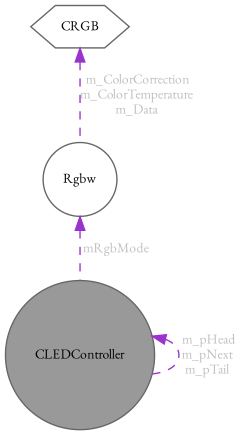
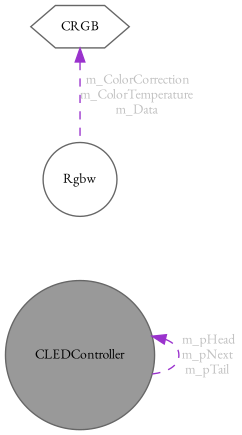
  digraph {
    fontname="EB Garamond"
    node [color=gray40 fillcolor=white fontname="EB Garamond" fontsize=10 shape=circle style=filled]
    edge [color=darkorchid3 dir=back fontcolor=grey fontname="EB Garamond" fontsize=10 labelfontname=Helvetica labelfontsize=10 style=dashed]
    n1 [fillcolor=grey60 fontcolor=black height=0.2 label=CLEDController width=0.4]
    n2 [height=0.2 label=CRGB shape=hexagon width=0.4]
    n3 [height=0.2 label=Rgbw width=0.4]
    n1 -> n1 [label=" m_pHead\nm_pNext\nm_pTail"]
    n2 -> n3 [label=" m_ColorCorrection\nm_ColorTemperature\nm_Data"]
-   n3 -> n1 [label=" mRgbMode"]
  }
